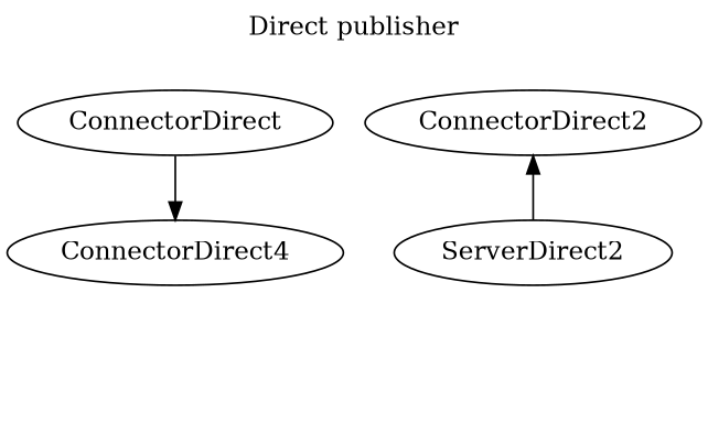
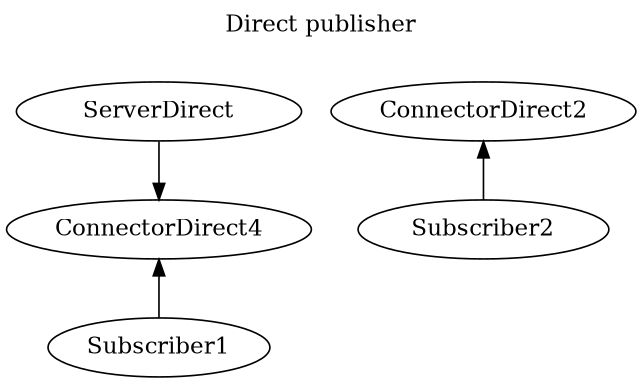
  digraph {
    label="Direct publisher"
    labelloc=t
    edge [dir=back]
    n1 [label=ConnectorDirect4]
-   ServerDirect [label=ConnectorDirect]
+   ServerDirect
+   Subscriber1
    ConnectorDirect2
-   Subscriber2 [label=ServerDirect2]
+   Subscriber2
+   n1 -> Subscriber1
    ServerDirect -> n1 [dir=""]
    ConnectorDirect2 -> Subscriber2
  }
